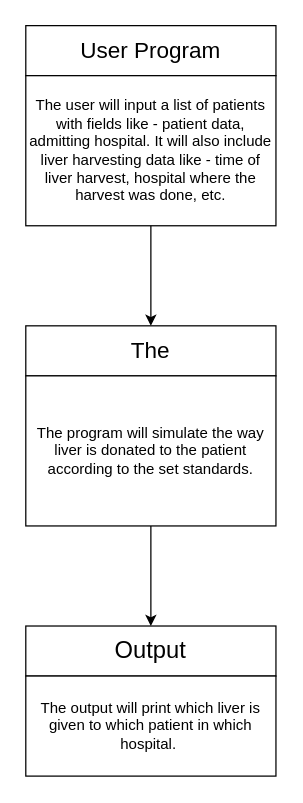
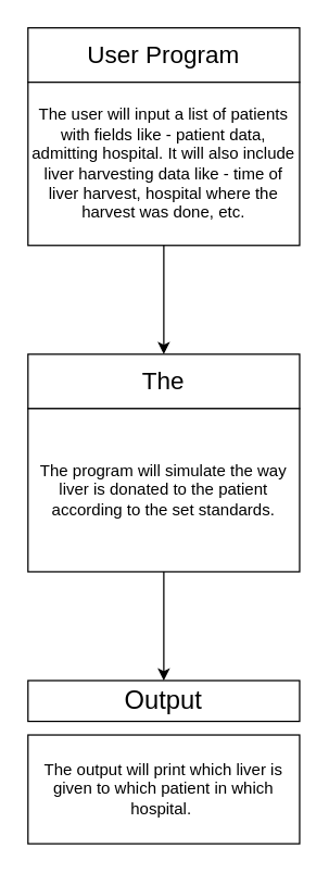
  <mxCell id="0" />
  <mxCell id="1" parent="0" />
  <mxCell id="2" value="&lt;font style=&quot;font-size: 18px;&quot;&gt;User Program&lt;/font&gt;" style="rounded=0;whiteSpace=wrap;html=1;" vertex="1" parent="1"><mxGeometry x="20" y="20" width="200" height="40" as="geometry" /></mxCell>
  <mxCell id="3" value="The user will input a list of patients with fields like - patient data, admitting hospital. It will also include liver harvesting data like - time of liver harvest, hospital where the harvest was done, etc." style="rounded=0;whiteSpace=wrap;html=1;" vertex="1" parent="1"><mxGeometry x="20" y="60" width="200" height="120" as="geometry" /></mxCell>
  <mxCell id="4" value="" style="endArrow=classic;html=1;rounded=0;exitX=0.5;exitY=1;exitDx=0;exitDy=0;" edge="1" parent="1" source="3" target="5"><mxGeometry width="50" height="50" relative="1" as="geometry"><mxPoint x="220" y="100" as="sourcePoint" /><mxPoint x="120" y="260" as="targetPoint" /></mxGeometry></mxCell>
  <mxCell id="5" value="&lt;font style=&quot;font-size: 18px;&quot;&gt;The&lt;/font&gt;" style="rounded=0;whiteSpace=wrap;html=1;" vertex="1" parent="1"><mxGeometry x="20" y="260" width="200" height="40" as="geometry" /></mxCell>
  <mxCell id="6" value="The program will simulate the way liver is donated to the patient according to the set standards." style="rounded=0;whiteSpace=wrap;html=1;" vertex="1" parent="1"><mxGeometry x="20" y="300" width="200" height="120" as="geometry" /></mxCell>
  <mxCell id="7" value="" style="endArrow=classic;html=1;rounded=0;exitX=0.5;exitY=1;exitDx=0;exitDy=0;" edge="1" parent="1" source="6" target="8"><mxGeometry width="50" height="50" relative="1" as="geometry"><mxPoint x="330" y="340" as="sourcePoint" /><mxPoint x="120" y="500" as="targetPoint" /></mxGeometry></mxCell>
- <mxCell id="8" value="&lt;font style=&quot;font-size: 19px;&quot;&gt;Output&lt;/font&gt;" style="rounded=0;whiteSpace=wrap;html=1;" vertex="1" parent="1"><mxGeometry x="20" y="500" width="200" height="40" as="geometry" /></mxCell>
+ <mxCell id="8" value="&lt;font style=&quot;font-size: 19px;&quot;&gt;Output&lt;/font&gt;" style="rounded=0;whiteSpace=wrap;html=1;" vertex="1" parent="1"><mxGeometry x="20" y="500" width="200" height="30" as="geometry" /></mxCell>
  <mxCell id="9" value="The output will print which liver is given to which patient in which hospital.&amp;nbsp;" style="rounded=0;whiteSpace=wrap;html=1;" vertex="1" parent="1"><mxGeometry x="20" y="540" width="200" height="80" as="geometry" /></mxCell>
